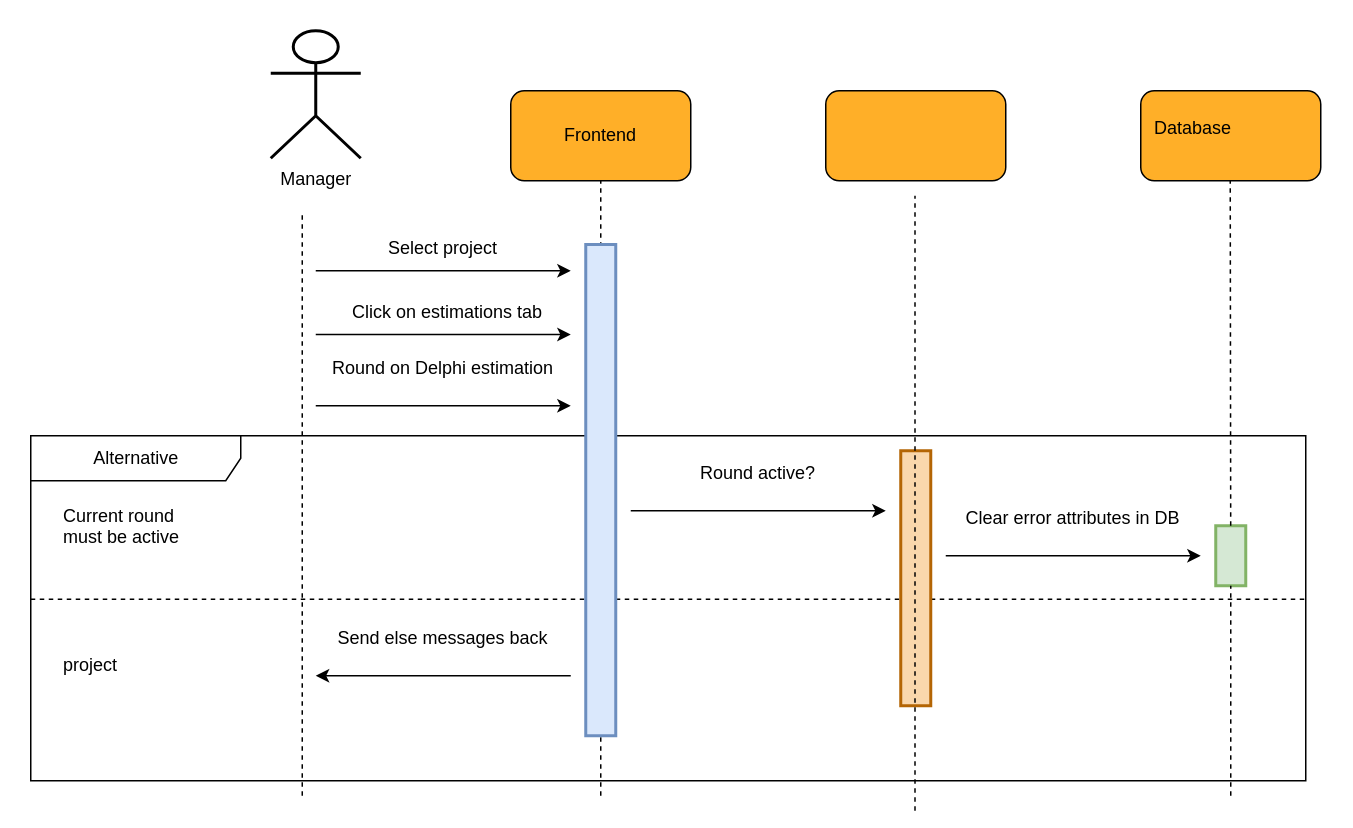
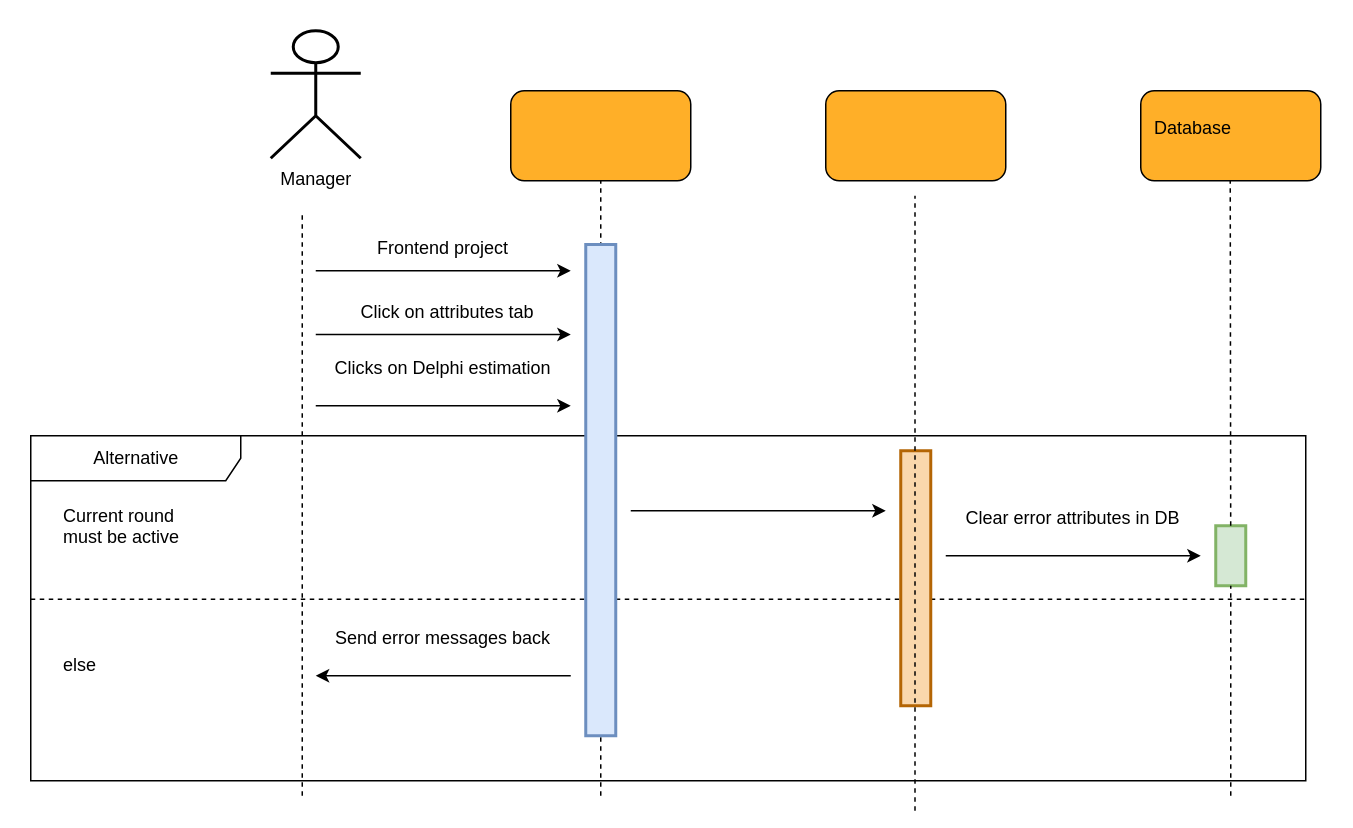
  <mxCell id="0" />
  <mxCell id="1" parent="0" />
  <mxCell id="2" value="Alternative" style="shape=umlFrame;tabWidth=110;tabHeight=30;tabPosition=left;html=1;boundedLbl=1;labelInHeader=1;width=140;height=30;fillColor=none;fontSize=12;strokeWidth=1;" vertex="1" parent="1"><mxGeometry x="20" y="290" width="850" height="230" as="geometry" /></mxCell>
  <mxCell id="3" value="Current round &#10;must be active" style="text;fillColor=none;fontSize=12;" vertex="1" parent="2"><mxGeometry width="100" height="20" relative="1" as="geometry"><mxPoint x="20" y="40" as="offset" /></mxGeometry></mxCell>
- <mxCell id="4" value="project" style="line;strokeWidth=1;dashed=1;labelPosition=center;verticalLabelPosition=bottom;align=left;verticalAlign=top;spacingLeft=20;spacingTop=15;fillColor=none;fontSize=12;" vertex="1" parent="2"><mxGeometry y="93.704" width="850.0" height="30.496" as="geometry" /></mxCell>
+ <mxCell id="4" value="else" style="line;strokeWidth=1;dashed=1;labelPosition=center;verticalLabelPosition=bottom;align=left;verticalAlign=top;spacingLeft=20;spacingTop=15;fillColor=none;fontSize=12;" vertex="1" parent="2"><mxGeometry y="93.704" width="850.0" height="30.496" as="geometry" /></mxCell>
  <mxCell id="5" value="" style="rounded=0;whiteSpace=wrap;html=1;fontSize=12;strokeWidth=2;fillColor=#fad7ac;strokeColor=#b46504;" vertex="1" parent="2"><mxGeometry x="580" y="10" width="20" height="170" as="geometry" /></mxCell>
  <mxCell id="6" value="" style="endArrow=none;dashed=1;html=1;rounded=0;jumpSize=6;strokeWidth=1;startArrow=none;fontSize=12;" edge="1" parent="2"><mxGeometry width="50" height="50" relative="1" as="geometry"><mxPoint x="589.5" y="250" as="sourcePoint" /><mxPoint x="589.5" y="-160.0" as="targetPoint" /></mxGeometry></mxCell>
  <mxCell id="7" value="" style="group" vertex="1" connectable="0" parent="2"><mxGeometry x="400" y="10" width="170" height="40" as="geometry" /></mxCell>
  <mxCell id="8" value="" style="endArrow=classic;html=1;rounded=0;" edge="1" parent="7"><mxGeometry width="50" height="50" relative="1" as="geometry"><mxPoint y="40" as="sourcePoint" /><mxPoint x="170" y="40" as="targetPoint" /></mxGeometry></mxCell>
- <mxCell id="9" value="Round active?" style="text;html=1;strokeColor=none;fillColor=none;align=center;verticalAlign=middle;whiteSpace=wrap;rounded=0;" vertex="1" parent="7"><mxGeometry x="10" width="150" height="30" as="geometry" /></mxCell>
  <mxCell id="10" value="" style="rounded=0;whiteSpace=wrap;html=1;fontSize=12;strokeWidth=2;fillColor=#d5e8d4;strokeColor=#82b366;" vertex="1" parent="2"><mxGeometry x="790" y="60" width="20" height="40" as="geometry" /></mxCell>
  <mxCell id="11" value="" style="group" vertex="1" connectable="0" parent="2"><mxGeometry x="190" y="120" width="170" height="40" as="geometry" /></mxCell>
  <mxCell id="12" value="" style="endArrow=classic;html=1;rounded=0;" edge="1" parent="11"><mxGeometry width="50" height="50" relative="1" as="geometry"><mxPoint x="170" y="40" as="sourcePoint" /><mxPoint y="40" as="targetPoint" /></mxGeometry></mxCell>
- <mxCell id="13" value="Send else messages back" style="text;html=1;strokeColor=none;fillColor=none;align=center;verticalAlign=middle;whiteSpace=wrap;rounded=0;" vertex="1" parent="11"><mxGeometry x="10" width="150" height="30" as="geometry" /></mxCell>
+ <mxCell id="13" value="Send error messages back" style="text;html=1;strokeColor=none;fillColor=none;align=center;verticalAlign=middle;whiteSpace=wrap;rounded=0;" vertex="1" parent="11"><mxGeometry x="10" width="150" height="30" as="geometry" /></mxCell>
  <mxCell id="14" value="" style="group;fontSize=12;" vertex="1" connectable="0" parent="1"><mxGeometry x="340" y="60" width="120" height="60" as="geometry" /></mxCell>
  <mxCell id="15" value="" style="rounded=1;whiteSpace=wrap;html=1;fillColor=#FFAF28;fontSize=12;" vertex="1" parent="14"><mxGeometry width="120" height="60" as="geometry" /></mxCell>
- <mxCell id="16" value="&lt;font style=&quot;font-size: 12px;&quot;&gt;Frontend&lt;/font&gt;" style="text;html=1;strokeColor=none;fillColor=none;align=center;verticalAlign=middle;whiteSpace=wrap;rounded=0;fontSize=12;" vertex="1" parent="14"><mxGeometry x="30" y="15" width="60" height="30" as="geometry" /></mxCell>
  <mxCell id="17" value="" style="group;fontSize=12;" vertex="1" connectable="0" parent="1"><mxGeometry x="550" y="60" width="120" height="60" as="geometry" /></mxCell>
  <mxCell id="18" value="" style="rounded=1;whiteSpace=wrap;html=1;fillColor=#FFAF28;fontSize=12;" vertex="1" parent="17"><mxGeometry width="120" height="60" as="geometry" /></mxCell>
  <mxCell id="19" value="" style="endArrow=none;dashed=1;html=1;rounded=0;entryX=0.5;entryY=1;entryDx=0;entryDy=0;jumpSize=6;strokeWidth=1;fontSize=12;" edge="1" parent="1" target="15"><mxGeometry width="50" height="50" relative="1" as="geometry"><mxPoint x="400" y="530" as="sourcePoint" /><mxPoint x="550" y="40" as="targetPoint" /></mxGeometry></mxCell>
  <mxCell id="20" value="Manager" style="shape=umlActor;verticalLabelPosition=bottom;verticalAlign=top;html=1;outlineConnect=0;rounded=1;strokeWidth=2;fontSize=12;" vertex="1" parent="1"><mxGeometry x="180" y="20" width="60" height="85" as="geometry" /></mxCell>
  <mxCell id="21" value="" style="endArrow=none;dashed=1;html=1;rounded=0;jumpSize=6;strokeWidth=1;fontSize=12;" edge="1" parent="1"><mxGeometry width="50" height="50" relative="1" as="geometry"><mxPoint x="201" y="530" as="sourcePoint" /><mxPoint x="201" y="140" as="targetPoint" /></mxGeometry></mxCell>
  <mxCell id="22" value="" style="group;fontSize=12;" vertex="1" connectable="0" parent="1"><mxGeometry x="760" y="60" width="120" height="60" as="geometry" /></mxCell>
  <mxCell id="23" value="" style="rounded=1;whiteSpace=wrap;html=1;fillColor=#FFAF28;fontSize=12;" vertex="1" parent="22"><mxGeometry width="120" height="60" as="geometry" /></mxCell>
  <mxCell id="24" value="&lt;font style=&quot;font-size: 12px&quot;&gt;Database&lt;/font&gt;" style="text;html=1;strokeColor=none;fillColor=none;align=center;verticalAlign=middle;whiteSpace=wrap;rounded=0;fontSize=12;" vertex="1" parent="22"><mxGeometry x="5" y="10" width="60" height="30" as="geometry" /></mxCell>
  <mxCell id="25" value="" style="endArrow=none;dashed=1;html=1;rounded=0;jumpSize=6;strokeWidth=1;fontSize=12;startArrow=none;" edge="1" parent="1" source="10"><mxGeometry width="50" height="50" relative="1" as="geometry"><mxPoint x="819.66" y="620" as="sourcePoint" /><mxPoint x="819.66" y="120" as="targetPoint" /></mxGeometry></mxCell>
  <mxCell id="26" value="" style="endArrow=classic;html=1;rounded=0;" edge="1" parent="1"><mxGeometry width="50" height="50" relative="1" as="geometry"><mxPoint x="210" y="180" as="sourcePoint" /><mxPoint x="380" y="180" as="targetPoint" /></mxGeometry></mxCell>
- <mxCell id="27" value="Select project" style="text;html=1;strokeColor=none;fillColor=none;align=center;verticalAlign=middle;whiteSpace=wrap;rounded=0;" vertex="1" parent="1"><mxGeometry x="220" y="150" width="150" height="30" as="geometry" /></mxCell>
+ <mxCell id="27" value="Frontend project" style="text;html=1;strokeColor=none;fillColor=none;align=center;verticalAlign=middle;whiteSpace=wrap;rounded=0;" vertex="1" parent="1"><mxGeometry x="220" y="150" width="150" height="30" as="geometry" /></mxCell>
  <mxCell id="28" value="" style="endArrow=classic;html=1;rounded=0;" edge="1" parent="1"><mxGeometry width="50" height="50" relative="1" as="geometry"><mxPoint x="210" y="222.5" as="sourcePoint" /><mxPoint x="380" y="222.5" as="targetPoint" /></mxGeometry></mxCell>
- <mxCell id="29" value="Click on estimations tab" style="text;html=1;strokeColor=none;fillColor=none;align=center;verticalAlign=middle;whiteSpace=wrap;rounded=0;" vertex="1" parent="1"><mxGeometry x="222.5" y="192.5" width="150" height="30" as="geometry" /></mxCell>
+ <mxCell id="29" value="Click on attributes tab" style="text;html=1;strokeColor=none;fillColor=none;align=center;verticalAlign=middle;whiteSpace=wrap;rounded=0;" vertex="1" parent="1"><mxGeometry x="222.5" y="192.5" width="150" height="30" as="geometry" /></mxCell>
  <mxCell id="30" value="" style="rounded=0;whiteSpace=wrap;html=1;fontSize=12;strokeWidth=2;fillColor=#dae8fc;strokeColor=#6c8ebf;" vertex="1" parent="1"><mxGeometry x="390" y="162.5" width="20" height="327.5" as="geometry" /></mxCell>
  <mxCell id="31" value="" style="endArrow=none;dashed=1;html=1;rounded=0;jumpSize=6;strokeWidth=1;fontSize=12;startArrow=none;" edge="1" parent="1" target="10"><mxGeometry width="50" height="50" relative="1" as="geometry"><mxPoint x="820" y="530" as="sourcePoint" /><mxPoint x="819.66" y="120" as="targetPoint" /></mxGeometry></mxCell>
  <mxCell id="32" value="" style="endArrow=classic;html=1;rounded=0;" edge="1" parent="1"><mxGeometry width="50" height="50" relative="1" as="geometry"><mxPoint x="210" y="270" as="sourcePoint" /><mxPoint x="380" y="270" as="targetPoint" /></mxGeometry></mxCell>
- <mxCell id="33" value="Round on Delphi estimation" style="text;html=1;strokeColor=none;fillColor=none;align=center;verticalAlign=middle;whiteSpace=wrap;rounded=0;" vertex="1" parent="1"><mxGeometry x="220" y="230" width="150" height="30" as="geometry" /></mxCell>
+ <mxCell id="33" value="Clicks on Delphi estimation" style="text;html=1;strokeColor=none;fillColor=none;align=center;verticalAlign=middle;whiteSpace=wrap;rounded=0;" vertex="1" parent="1"><mxGeometry x="220" y="230" width="150" height="30" as="geometry" /></mxCell>
  <mxCell id="34" value="" style="group" vertex="1" connectable="0" parent="1"><mxGeometry x="630" y="330" width="170" height="40" as="geometry" /></mxCell>
  <mxCell id="35" value="" style="endArrow=classic;html=1;rounded=0;" edge="1" parent="34"><mxGeometry width="50" height="50" relative="1" as="geometry"><mxPoint y="40" as="sourcePoint" /><mxPoint x="170" y="40" as="targetPoint" /></mxGeometry></mxCell>
  <mxCell id="36" value="Clear error attributes in DB" style="text;html=1;strokeColor=none;fillColor=none;align=center;verticalAlign=middle;whiteSpace=wrap;rounded=0;" vertex="1" parent="34"><mxGeometry x="10" width="150" height="30" as="geometry" /></mxCell>
